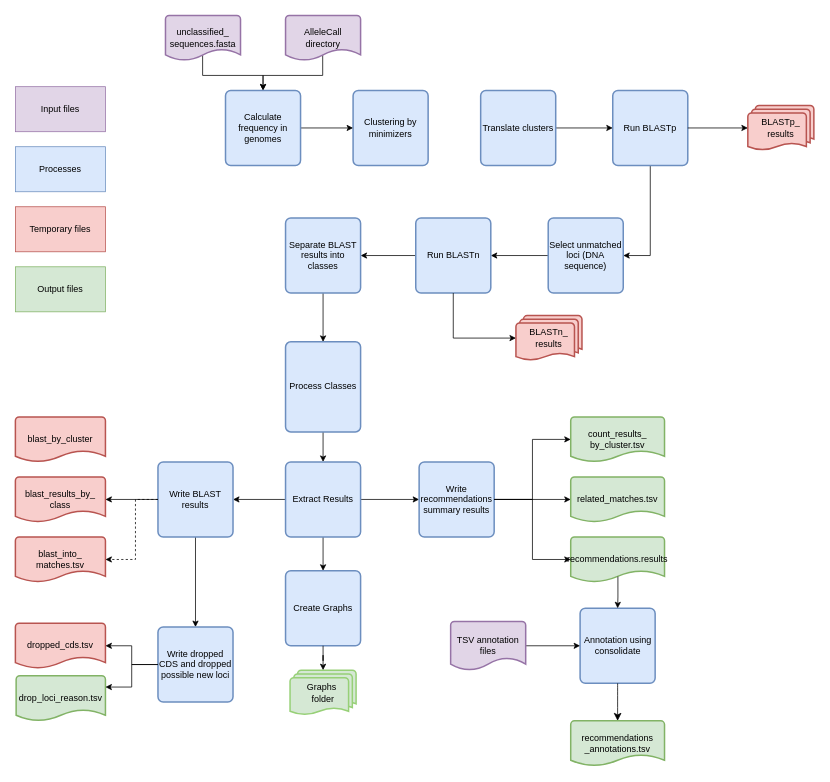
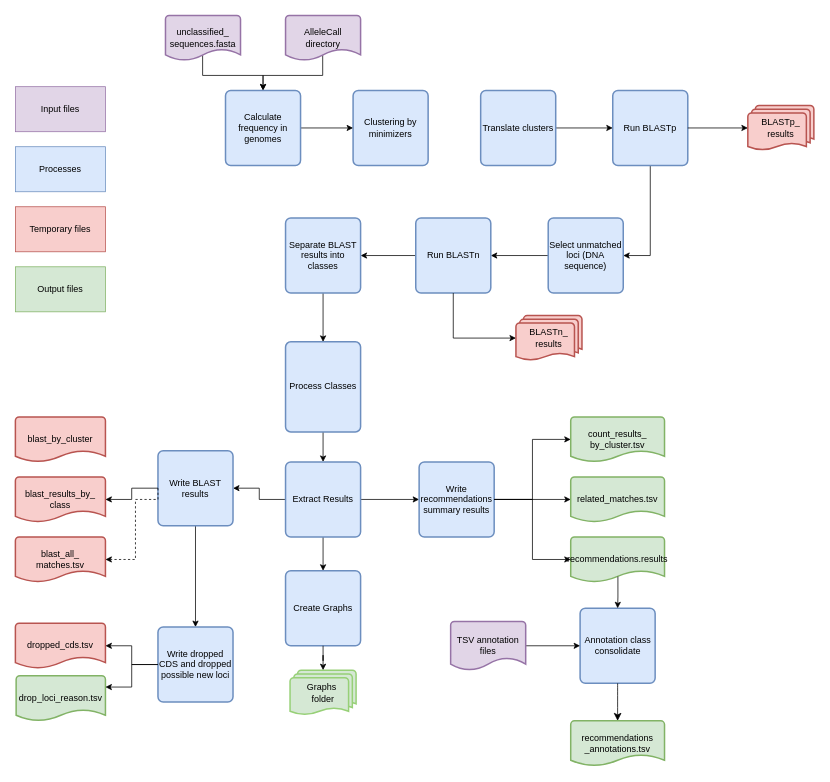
  <mxCell id="0" />
  <mxCell id="1" parent="0" />
  <mxCell id="2" style="edgeStyle=orthogonalEdgeStyle;rounded=0;orthogonalLoop=1;jettySize=auto;html=1;entryX=0.5;entryY=0;entryDx=0;entryDy=0;exitX=0.495;exitY=0.882;exitDx=0;exitDy=0;exitPerimeter=0;" parent="1" source="3" target="53" edge="1"><mxGeometry relative="1" as="geometry" /></mxCell>
  <mxCell id="3" value="unclassified_&lt;div&gt;sequences.fasta&lt;/div&gt;" style="strokeWidth=2;html=1;shape=mxgraph.flowchart.document2;whiteSpace=wrap;size=0.25;fillColor=#e1d5e7;strokeColor=#9673a6;" parent="1" vertex="1"><mxGeometry x="220" y="20" width="100" height="60" as="geometry" /></mxCell>
  <mxCell id="4" value="Clustering by minimizers" style="rounded=1;whiteSpace=wrap;html=1;absoluteArcSize=1;arcSize=14;strokeWidth=2;fillColor=#dae8fc;strokeColor=#6c8ebf;" parent="1" vertex="1"><mxGeometry x="470" y="120" width="100" height="100" as="geometry" /></mxCell>
  <mxCell id="5" style="edgeStyle=orthogonalEdgeStyle;rounded=0;orthogonalLoop=1;jettySize=auto;html=1;entryX=1;entryY=0.5;entryDx=0;entryDy=0;" parent="1" source="6" target="8" edge="1"><mxGeometry relative="1" as="geometry" /></mxCell>
  <mxCell id="6" value="Run BLASTp" style="rounded=1;whiteSpace=wrap;html=1;absoluteArcSize=1;arcSize=14;strokeWidth=2;fillColor=#dae8fc;strokeColor=#6c8ebf;" parent="1" vertex="1"><mxGeometry x="816" y="120" width="100" height="100" as="geometry" /></mxCell>
  <mxCell id="7" style="edgeStyle=orthogonalEdgeStyle;shape=connector;rounded=0;orthogonalLoop=1;jettySize=auto;html=1;entryX=1;entryY=0.5;entryDx=0;entryDy=0;strokeColor=default;align=center;verticalAlign=middle;fontFamily=Helvetica;fontSize=11;fontColor=default;labelBackgroundColor=default;endArrow=classic;" parent="1" source="8" target="12" edge="1"><mxGeometry relative="1" as="geometry" /></mxCell>
  <mxCell id="8" value="Select unmatched loci (DNA sequence)" style="rounded=1;whiteSpace=wrap;html=1;absoluteArcSize=1;arcSize=14;strokeWidth=2;fillColor=#dae8fc;strokeColor=#6c8ebf;" parent="1" vertex="1"><mxGeometry x="730" y="290" width="100" height="100" as="geometry" /></mxCell>
  <mxCell id="9" value="BLASTp_&lt;div&gt;results&lt;/div&gt;" style="strokeWidth=2;html=1;shape=mxgraph.flowchart.multi-document;whiteSpace=wrap;fillColor=#f8cecc;strokeColor=#b85450;" parent="1" vertex="1"><mxGeometry x="996" y="140" width="88" height="60" as="geometry" /></mxCell>
  <mxCell id="10" style="edgeStyle=orthogonalEdgeStyle;rounded=0;orthogonalLoop=1;jettySize=auto;html=1;exitX=1;exitY=0.5;exitDx=0;exitDy=0;entryX=0;entryY=0.5;entryDx=0;entryDy=0;entryPerimeter=0;" parent="1" source="6" target="9" edge="1"><mxGeometry relative="1" as="geometry" /></mxCell>
  <mxCell id="11" style="edgeStyle=orthogonalEdgeStyle;shape=connector;rounded=0;orthogonalLoop=1;jettySize=auto;html=1;entryX=1;entryY=0.5;entryDx=0;entryDy=0;strokeColor=default;align=center;verticalAlign=middle;fontFamily=Helvetica;fontSize=11;fontColor=default;labelBackgroundColor=default;endArrow=classic;" parent="1" source="12" target="15" edge="1"><mxGeometry relative="1" as="geometry" /></mxCell>
  <mxCell id="12" value="Run BLASTn" style="rounded=1;whiteSpace=wrap;html=1;absoluteArcSize=1;arcSize=14;strokeWidth=2;fillColor=#dae8fc;strokeColor=#6c8ebf;" parent="1" vertex="1"><mxGeometry x="553.5" y="290" width="100" height="100" as="geometry" /></mxCell>
  <mxCell id="13" value="BLASTn_&lt;div&gt;results&lt;/div&gt;" style="strokeWidth=2;html=1;shape=mxgraph.flowchart.multi-document;whiteSpace=wrap;fillColor=#f8cecc;strokeColor=#b85450;" parent="1" vertex="1"><mxGeometry x="687" y="420" width="88" height="60" as="geometry" /></mxCell>
  <mxCell id="14" style="edgeStyle=orthogonalEdgeStyle;shape=connector;rounded=0;orthogonalLoop=1;jettySize=auto;html=1;entryX=0.5;entryY=0;entryDx=0;entryDy=0;strokeColor=default;align=center;verticalAlign=middle;fontFamily=Helvetica;fontSize=11;fontColor=default;labelBackgroundColor=default;endArrow=classic;" parent="1" source="15" target="17" edge="1"><mxGeometry relative="1" as="geometry" /></mxCell>
  <mxCell id="15" value="Separate BLAST results into classes" style="rounded=1;whiteSpace=wrap;html=1;absoluteArcSize=1;arcSize=14;strokeWidth=2;fillColor=#dae8fc;strokeColor=#6c8ebf;" parent="1" vertex="1"><mxGeometry x="380" y="290" width="100" height="100" as="geometry" /></mxCell>
  <mxCell id="16" style="edgeStyle=orthogonalEdgeStyle;rounded=0;orthogonalLoop=1;jettySize=auto;html=1;entryX=0.5;entryY=0;entryDx=0;entryDy=0;" parent="1" source="17" target="21" edge="1"><mxGeometry relative="1" as="geometry" /></mxCell>
  <mxCell id="17" value="Process Classes" style="rounded=1;whiteSpace=wrap;html=1;absoluteArcSize=1;arcSize=14;strokeWidth=2;fillColor=#dae8fc;strokeColor=#6c8ebf;" parent="1" vertex="1"><mxGeometry x="380" y="455" width="100" height="120" as="geometry" /></mxCell>
  <mxCell id="18" style="edgeStyle=orthogonalEdgeStyle;rounded=0;orthogonalLoop=1;jettySize=auto;html=1;entryX=0;entryY=0.5;entryDx=0;entryDy=0;" parent="1" source="21" target="22" edge="1"><mxGeometry relative="1" as="geometry" /></mxCell>
  <mxCell id="19" style="edgeStyle=orthogonalEdgeStyle;shape=connector;rounded=0;orthogonalLoop=1;jettySize=auto;html=1;entryX=1;entryY=0.5;entryDx=0;entryDy=0;strokeColor=default;align=center;verticalAlign=middle;fontFamily=Helvetica;fontSize=11;fontColor=default;labelBackgroundColor=default;endArrow=classic;" parent="1" source="21" target="24" edge="1"><mxGeometry relative="1" as="geometry" /></mxCell>
  <mxCell id="20" style="edgeStyle=orthogonalEdgeStyle;shape=connector;rounded=0;orthogonalLoop=1;jettySize=auto;html=1;entryX=0.5;entryY=0;entryDx=0;entryDy=0;strokeColor=default;align=center;verticalAlign=middle;fontFamily=Helvetica;fontSize=11;fontColor=default;labelBackgroundColor=default;endArrow=classic;" edge="1" parent="1" source="21" target="58"><mxGeometry relative="1" as="geometry" /></mxCell>
  <mxCell id="21" value="Extract Results" style="rounded=1;whiteSpace=wrap;html=1;absoluteArcSize=1;arcSize=14;strokeWidth=2;fillColor=#dae8fc;strokeColor=#6c8ebf;" parent="1" vertex="1"><mxGeometry x="380" y="615" width="100" height="100" as="geometry" /></mxCell>
  <mxCell id="22" value="Write recommendations summary results" style="rounded=1;whiteSpace=wrap;html=1;absoluteArcSize=1;arcSize=14;strokeWidth=2;fillColor=#dae8fc;strokeColor=#6c8ebf;" parent="1" vertex="1"><mxGeometry x="558" y="615" width="100" height="100" as="geometry" /></mxCell>
  <mxCell id="23" style="edgeStyle=orthogonalEdgeStyle;rounded=0;orthogonalLoop=1;jettySize=auto;html=1;entryX=0.5;entryY=0;entryDx=0;entryDy=0;" parent="1" source="24" target="30" edge="1"><mxGeometry relative="1" as="geometry" /></mxCell>
- <mxCell id="24" value="Write BLAST results" style="rounded=1;whiteSpace=wrap;html=1;absoluteArcSize=1;arcSize=14;strokeWidth=2;fillColor=#dae8fc;strokeColor=#6c8ebf;" parent="1" vertex="1"><mxGeometry x="210" y="615" width="100" height="100" as="geometry" /></mxCell>
+ <mxCell id="24" value="Write BLAST results" style="rounded=1;whiteSpace=wrap;html=1;absoluteArcSize=1;arcSize=14;strokeWidth=2;fillColor=#dae8fc;strokeColor=#6c8ebf;" parent="1" vertex="1"><mxGeometry x="210" y="600" width="100" height="100" as="geometry" /></mxCell>
  <mxCell id="25" value="blast_by_cluster" style="strokeWidth=2;html=1;shape=mxgraph.flowchart.document2;whiteSpace=wrap;size=0.25;fillColor=#f8cecc;strokeColor=#b85450;" parent="1" vertex="1"><mxGeometry x="20" y="555" width="120" height="60" as="geometry" /></mxCell>
  <mxCell id="26" value="blast_results_by_&lt;div&gt;class&lt;/div&gt;" style="strokeWidth=2;html=1;shape=mxgraph.flowchart.document2;whiteSpace=wrap;size=0.25;fillColor=#f8cecc;strokeColor=#b85450;" parent="1" vertex="1"><mxGeometry x="20" y="635" width="120" height="60" as="geometry" /></mxCell>
- <mxCell id="27" value="blast_into_&lt;div&gt;matches.tsv&lt;/div&gt;" style="strokeWidth=2;html=1;shape=mxgraph.flowchart.document2;whiteSpace=wrap;size=0.25;fillColor=#f8cecc;strokeColor=#b85450;" parent="1" vertex="1"><mxGeometry x="20" y="715" width="120" height="60" as="geometry" /></mxCell>
+ <mxCell id="27" value="blast_all_&lt;div&gt;matches.tsv&lt;/div&gt;" style="strokeWidth=2;html=1;shape=mxgraph.flowchart.document2;whiteSpace=wrap;size=0.25;fillColor=#f8cecc;strokeColor=#b85450;" parent="1" vertex="1"><mxGeometry x="20" y="715" width="120" height="60" as="geometry" /></mxCell>
  <mxCell id="28" style="edgeStyle=orthogonalEdgeStyle;rounded=0;orthogonalLoop=1;jettySize=auto;html=1;entryX=1;entryY=0.5;entryDx=0;entryDy=0;entryPerimeter=0;exitX=0;exitY=0.5;exitDx=0;exitDy=0;" parent="1" source="24" target="26" edge="1"><mxGeometry relative="1" as="geometry"><mxPoint x="250" y="665" as="sourcePoint" /></mxGeometry></mxCell>
  <mxCell id="29" style="edgeStyle=orthogonalEdgeStyle;rounded=0;orthogonalLoop=1;jettySize=auto;html=1;entryX=1;entryY=0.5;entryDx=0;entryDy=0;entryPerimeter=0;exitX=0;exitY=0.5;exitDx=0;exitDy=0;dashed=1;" parent="1" source="24" target="27" edge="1"><mxGeometry relative="1" as="geometry"><mxPoint x="250" y="664.857" as="sourcePoint" /><Array as="points"><mxPoint x="180" y="665" /><mxPoint x="180" y="745" /></Array></mxGeometry></mxCell>
  <mxCell id="30" value="Write dropped CDS and dropped possible new loci" style="rounded=1;whiteSpace=wrap;html=1;absoluteArcSize=1;arcSize=14;strokeWidth=2;fillColor=#dae8fc;strokeColor=#6c8ebf;" parent="1" vertex="1"><mxGeometry x="210" y="835" width="100" height="100" as="geometry" /></mxCell>
  <mxCell id="31" value="dropped_cds.tsv" style="strokeWidth=2;html=1;shape=mxgraph.flowchart.document2;whiteSpace=wrap;size=0.25;fillColor=#f8cecc;strokeColor=#b85450;" parent="1" vertex="1"><mxGeometry x="20" y="830" width="120" height="60" as="geometry" /></mxCell>
  <mxCell id="32" style="edgeStyle=orthogonalEdgeStyle;rounded=0;orthogonalLoop=1;jettySize=auto;html=1;entryX=1;entryY=0.5;entryDx=0;entryDy=0;entryPerimeter=0;" parent="1" source="30" target="31" edge="1"><mxGeometry relative="1" as="geometry" /></mxCell>
  <mxCell id="33" value="drop_loci_reason.tsv" style="strokeWidth=2;html=1;shape=mxgraph.flowchart.document2;whiteSpace=wrap;size=0.25;fillColor=#d5e8d4;strokeColor=#82b366;" parent="1" vertex="1"><mxGeometry x="21" y="900" width="119" height="60" as="geometry" /></mxCell>
  <mxCell id="34" style="edgeStyle=orthogonalEdgeStyle;rounded=0;orthogonalLoop=1;jettySize=auto;html=1;entryX=1;entryY=0.25;entryDx=0;entryDy=0;entryPerimeter=0;" parent="1" source="30" target="33" edge="1"><mxGeometry relative="1" as="geometry" /></mxCell>
  <mxCell id="35" value="Processes" style="rounded=0;whiteSpace=wrap;html=1;fillColor=#dae8fc;strokeColor=#6c8ebf;" parent="1" vertex="1"><mxGeometry x="20" y="195" width="120" height="60" as="geometry" /></mxCell>
  <mxCell id="36" value="Temporary files" style="rounded=0;whiteSpace=wrap;html=1;fillColor=#f8cecc;strokeColor=#b85450;" parent="1" vertex="1"><mxGeometry x="20" y="275" width="120" height="60" as="geometry" /></mxCell>
  <mxCell id="37" value="Input files" style="rounded=0;whiteSpace=wrap;html=1;fillColor=#e1d5e7;strokeColor=#9673a6;" parent="1" vertex="1"><mxGeometry x="20" y="115" width="120" height="60" as="geometry" /></mxCell>
  <mxCell id="38" value="Output files" style="rounded=0;whiteSpace=wrap;html=1;fillColor=#d5e8d4;strokeColor=#82b366;" parent="1" vertex="1"><mxGeometry x="20" y="355" width="120" height="60" as="geometry" /></mxCell>
  <mxCell id="39" value="count_results_&lt;div&gt;by_cluster.tsv&lt;/div&gt;" style="strokeWidth=2;html=1;shape=mxgraph.flowchart.document2;whiteSpace=wrap;size=0.25;fillColor=#d5e8d4;strokeColor=#82b366;" parent="1" vertex="1"><mxGeometry x="760" y="555" width="125" height="60" as="geometry" /></mxCell>
  <mxCell id="40" value="related_matches.tsv" style="strokeWidth=2;html=1;shape=mxgraph.flowchart.document2;whiteSpace=wrap;size=0.25;fillColor=#d5e8d4;strokeColor=#82b366;" parent="1" vertex="1"><mxGeometry x="760" y="635" width="125" height="60" as="geometry" /></mxCell>
  <mxCell id="41" value="&lt;div&gt;&lt;span style=&quot;background-color: transparent; color: light-dark(rgb(0, 0, 0), rgb(255, 255, 255));&quot;&gt;recommendations.results&lt;/span&gt;&lt;/div&gt;" style="strokeWidth=2;html=1;shape=mxgraph.flowchart.document2;whiteSpace=wrap;size=0.25;fillColor=#d5e8d4;strokeColor=#82b366;" parent="1" vertex="1"><mxGeometry x="760" y="715" width="125" height="60" as="geometry" /></mxCell>
- <mxCell id="42" value="Annotation using consolidate" style="rounded=1;whiteSpace=wrap;html=1;absoluteArcSize=1;arcSize=14;strokeWidth=2;fillColor=#dae8fc;strokeColor=#6c8ebf;" parent="1" vertex="1"><mxGeometry x="772.5" y="810" width="100" height="100" as="geometry" /></mxCell>
+ <mxCell id="42" value="Annotation class consolidate" style="rounded=1;whiteSpace=wrap;html=1;absoluteArcSize=1;arcSize=14;strokeWidth=2;fillColor=#dae8fc;strokeColor=#6c8ebf;" parent="1" vertex="1"><mxGeometry x="772.5" y="810" width="100" height="100" as="geometry" /></mxCell>
  <mxCell id="43" value="&lt;div&gt;&lt;span style=&quot;background-color: transparent; color: light-dark(rgb(0, 0, 0), rgb(255, 255, 255));&quot;&gt;recommendations&lt;/span&gt;&lt;/div&gt;&lt;div&gt;&lt;span style=&quot;background-color: transparent; color: light-dark(rgb(0, 0, 0), rgb(255, 255, 255));&quot;&gt;_annotations.tsv&lt;/span&gt;&lt;/div&gt;" style="strokeWidth=2;html=1;shape=mxgraph.flowchart.document2;whiteSpace=wrap;size=0.25;fillColor=#d5e8d4;strokeColor=#82b366;" parent="1" vertex="1"><mxGeometry x="760" y="960" width="125" height="60" as="geometry" /></mxCell>
  <mxCell id="44" style="edgeStyle=none;curved=1;rounded=0;orthogonalLoop=1;jettySize=auto;html=1;exitX=0.5;exitY=1;exitDx=0;exitDy=0;entryX=0.5;entryY=0;entryDx=0;entryDy=0;entryPerimeter=0;fontSize=12;startSize=8;endSize=8;" parent="1" source="42" target="43" edge="1"><mxGeometry relative="1" as="geometry" /></mxCell>
  <mxCell id="45" style="edgeStyle=orthogonalEdgeStyle;rounded=0;orthogonalLoop=1;jettySize=auto;html=1;entryX=0;entryY=0.5;entryDx=0;entryDy=0;" parent="1" source="46" target="42" edge="1"><mxGeometry relative="1" as="geometry"><mxPoint x="875.5" y="860" as="targetPoint" /></mxGeometry></mxCell>
  <mxCell id="46" value="TSV annotation files" style="strokeWidth=2;html=1;shape=mxgraph.flowchart.document2;whiteSpace=wrap;size=0.25;fillColor=#E1D5E7;strokeColor=#9673A6;" parent="1" vertex="1"><mxGeometry x="600" y="827.5" width="100" height="65" as="geometry" /></mxCell>
  <mxCell id="47" style="edgeStyle=orthogonalEdgeStyle;rounded=0;orthogonalLoop=1;jettySize=auto;html=1;entryX=0.5;entryY=0;entryDx=0;entryDy=0;exitX=0.503;exitY=0.88;exitDx=0;exitDy=0;exitPerimeter=0;" parent="1" source="41" target="42" edge="1"><mxGeometry relative="1" as="geometry"><mxPoint x="64" y="785" as="sourcePoint" /><mxPoint x="-22" y="675" as="targetPoint" /></mxGeometry></mxCell>
  <mxCell id="48" style="edgeStyle=orthogonalEdgeStyle;shape=connector;rounded=0;orthogonalLoop=1;jettySize=auto;html=1;entryX=0.5;entryY=0;entryDx=0;entryDy=0;strokeColor=default;align=center;verticalAlign=middle;fontFamily=Helvetica;fontSize=11;fontColor=default;labelBackgroundColor=default;endArrow=classic;exitX=0.495;exitY=0.857;exitDx=0;exitDy=0;exitPerimeter=0;" parent="1" source="49" target="53" edge="1"><mxGeometry relative="1" as="geometry" /></mxCell>
  <mxCell id="49" value="AlleleCall directory" style="strokeWidth=2;html=1;shape=mxgraph.flowchart.document2;whiteSpace=wrap;size=0.25;fillColor=#e1d5e7;strokeColor=#9673a6;" parent="1" vertex="1"><mxGeometry x="380" y="20" width="100" height="60" as="geometry" /></mxCell>
  <mxCell id="50" style="edgeStyle=orthogonalEdgeStyle;shape=connector;rounded=0;orthogonalLoop=1;jettySize=auto;html=1;entryX=0;entryY=0.5;entryDx=0;entryDy=0;strokeColor=default;align=center;verticalAlign=middle;fontFamily=Helvetica;fontSize=11;fontColor=default;labelBackgroundColor=default;endArrow=classic;" parent="1" source="51" target="6" edge="1"><mxGeometry relative="1" as="geometry" /></mxCell>
  <mxCell id="51" value="Translate clusters" style="rounded=1;whiteSpace=wrap;html=1;absoluteArcSize=1;arcSize=14;strokeWidth=2;fillColor=#dae8fc;strokeColor=#6c8ebf;" parent="1" vertex="1"><mxGeometry x="640" y="120" width="100" height="100" as="geometry" /></mxCell>
  <mxCell id="52" style="edgeStyle=orthogonalEdgeStyle;shape=connector;rounded=0;orthogonalLoop=1;jettySize=auto;html=1;entryX=0;entryY=0.5;entryDx=0;entryDy=0;strokeColor=default;align=center;verticalAlign=middle;fontFamily=Helvetica;fontSize=11;fontColor=default;labelBackgroundColor=default;endArrow=classic;" parent="1" source="53" target="4" edge="1"><mxGeometry relative="1" as="geometry" /></mxCell>
  <mxCell id="53" value="Calculate frequency in genomes" style="rounded=1;whiteSpace=wrap;html=1;absoluteArcSize=1;arcSize=14;strokeWidth=2;fillColor=#dae8fc;strokeColor=#6c8ebf;" parent="1" vertex="1"><mxGeometry x="300" y="120" width="100" height="100" as="geometry" /></mxCell>
  <mxCell id="54" style="edgeStyle=orthogonalEdgeStyle;shape=connector;rounded=0;orthogonalLoop=1;jettySize=auto;html=1;entryX=0;entryY=0.5;entryDx=0;entryDy=0;entryPerimeter=0;strokeColor=default;align=center;verticalAlign=middle;fontFamily=Helvetica;fontSize=11;fontColor=default;labelBackgroundColor=default;endArrow=classic;exitX=0.5;exitY=1;exitDx=0;exitDy=0;" parent="1" source="12" target="13" edge="1"><mxGeometry relative="1" as="geometry" /></mxCell>
  <mxCell id="55" style="edgeStyle=orthogonalEdgeStyle;shape=connector;rounded=0;orthogonalLoop=1;jettySize=auto;html=1;entryX=0;entryY=0.5;entryDx=0;entryDy=0;entryPerimeter=0;strokeColor=default;align=center;verticalAlign=middle;fontFamily=Helvetica;fontSize=11;fontColor=default;labelBackgroundColor=default;endArrow=classic;" parent="1" source="22" target="39" edge="1"><mxGeometry relative="1" as="geometry" /></mxCell>
  <mxCell id="56" style="edgeStyle=orthogonalEdgeStyle;shape=connector;rounded=0;orthogonalLoop=1;jettySize=auto;html=1;entryX=0;entryY=0.5;entryDx=0;entryDy=0;entryPerimeter=0;strokeColor=default;align=center;verticalAlign=middle;fontFamily=Helvetica;fontSize=11;fontColor=default;labelBackgroundColor=default;endArrow=classic;" parent="1" source="22" target="40" edge="1"><mxGeometry relative="1" as="geometry" /></mxCell>
  <mxCell id="57" style="edgeStyle=orthogonalEdgeStyle;shape=connector;rounded=0;orthogonalLoop=1;jettySize=auto;html=1;entryX=0;entryY=0.5;entryDx=0;entryDy=0;entryPerimeter=0;strokeColor=default;align=center;verticalAlign=middle;fontFamily=Helvetica;fontSize=11;fontColor=default;labelBackgroundColor=default;endArrow=classic;" parent="1" source="22" target="41" edge="1"><mxGeometry relative="1" as="geometry" /></mxCell>
  <mxCell id="58" value="Create Graphs" style="rounded=1;whiteSpace=wrap;html=1;absoluteArcSize=1;arcSize=14;strokeWidth=2;fillColor=#dae8fc;strokeColor=#6c8ebf;" vertex="1" parent="1"><mxGeometry x="380" y="760" width="100" height="100" as="geometry" /></mxCell>
  <mxCell id="59" value="Graphs&amp;nbsp;&lt;div&gt;folder&lt;/div&gt;" style="strokeWidth=2;html=1;shape=mxgraph.flowchart.multi-document;whiteSpace=wrap;fillColor=#D5E8D4;strokeColor=#97D077;" vertex="1" parent="1"><mxGeometry x="386" y="892.5" width="88" height="60" as="geometry" /></mxCell>
  <mxCell id="60" style="edgeStyle=orthogonalEdgeStyle;shape=connector;rounded=0;orthogonalLoop=1;jettySize=auto;html=1;entryX=0.5;entryY=0;entryDx=0;entryDy=0;entryPerimeter=0;strokeColor=default;align=center;verticalAlign=middle;fontFamily=Helvetica;fontSize=11;fontColor=default;labelBackgroundColor=default;endArrow=classic;" edge="1" parent="1" source="58" target="59"><mxGeometry relative="1" as="geometry" /></mxCell>
